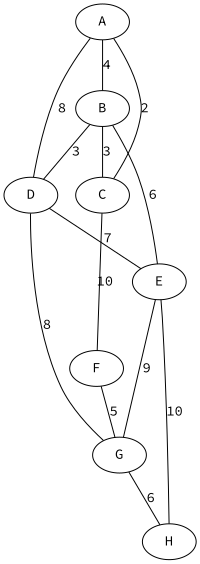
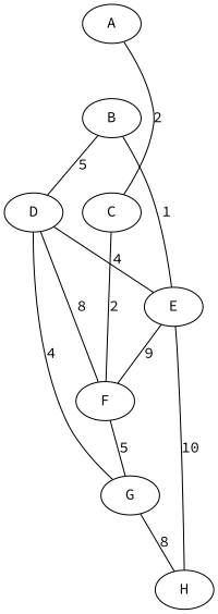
  graph {
    fontname="Source Code Pro"
    node [fontname="Source Code Pro"]
    edge [fontname="Source Code Pro"]
    A
    B
    C
    D
    E
    F
    G
    H
-   A -- B [label=4]
    A -- C [label=2]
-   B -- C [label=3]
-   B -- D [label=3]
-   B -- E [label=6]
-   C -- F [label=10]
-   D -- E [label=7]
-   D -- A [label=8]
-   D -- G [label=8]
-   E -- G [label=9]
+   B -- D [label=5]
+   B -- E [label=1]
+   C -- F [label=2]
+   D -- E [label=4]
+   D -- F [label=8]
+   D -- G [label=4]
+   E -- F [label=9]
    E -- H [label=10]
    F -- G [label=5]
-   G -- H [label=6]
+   G -- H [label=8]
  }
